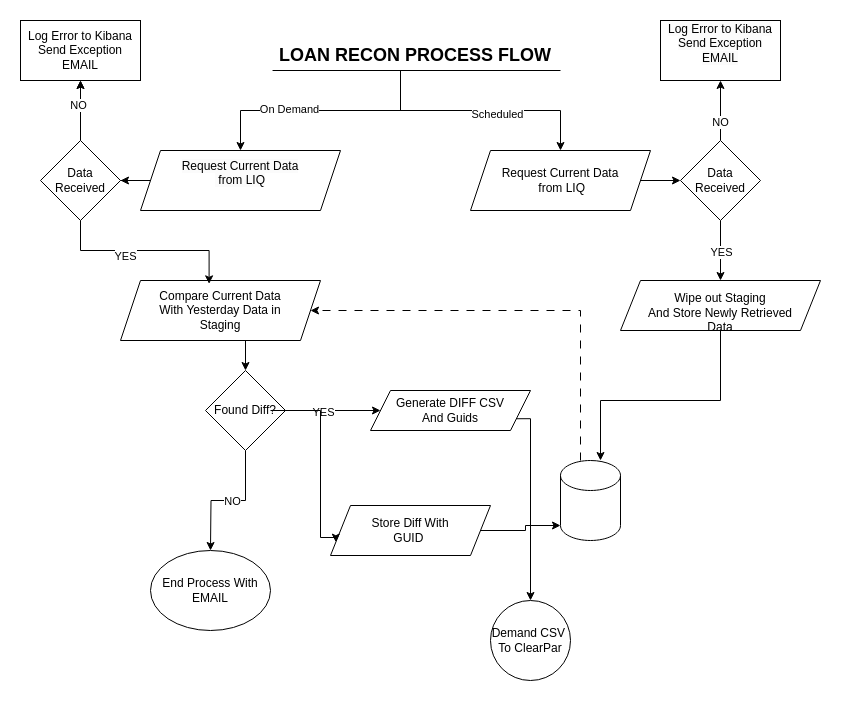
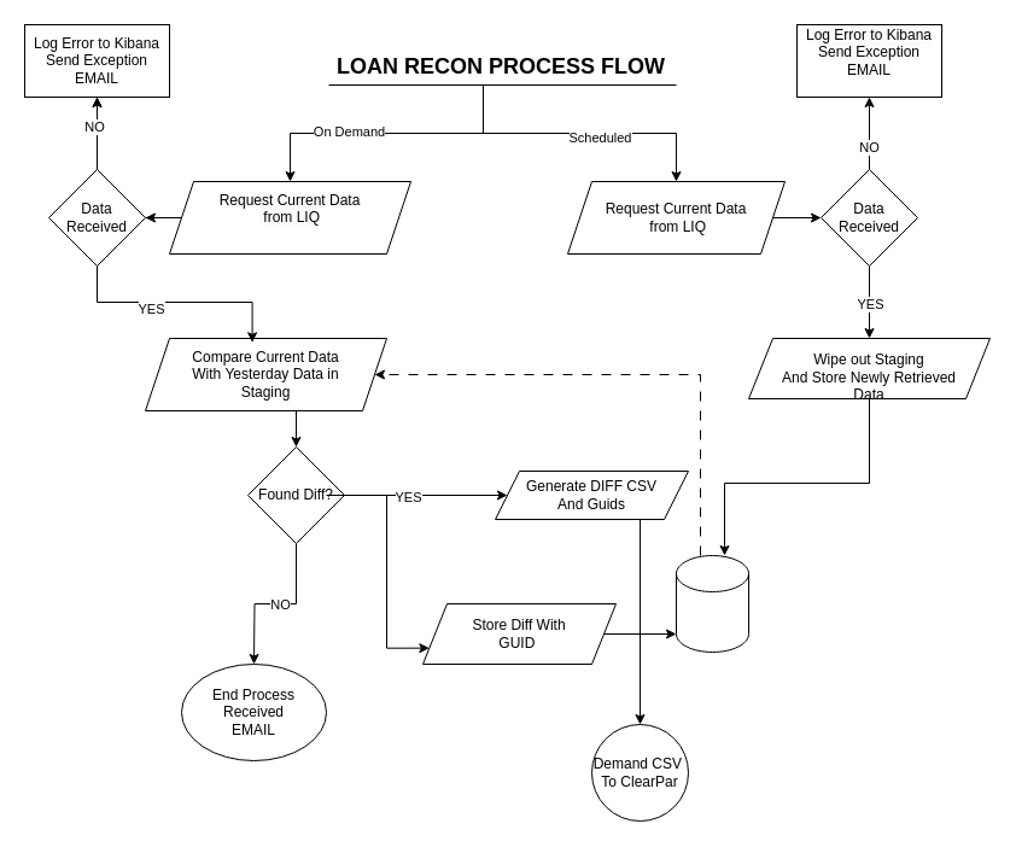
  <mxCell id="0" />
  <mxCell id="1" parent="0" />
  <mxCell id="2" value="&lt;h2&gt;LOAN RECON PROCESS FLOW&lt;/h2&gt;" style="text;strokeColor=none;align=center;fillColor=none;html=1;verticalAlign=middle;whiteSpace=wrap;rounded=0;" vertex="1" parent="1"><mxGeometry x="240" y="40" width="350" height="30" as="geometry" /></mxCell>
  <mxCell id="3" value="" style="endArrow=none;html=1;rounded=0;" edge="1" parent="1"><mxGeometry width="50" height="50" relative="1" as="geometry"><mxPoint x="400" y="110" as="sourcePoint" /><mxPoint x="400" y="70" as="targetPoint" /></mxGeometry></mxCell>
  <mxCell id="4" value="" style="endArrow=none;html=1;rounded=0;exitX=0.063;exitY=1.089;exitDx=0;exitDy=0;exitPerimeter=0;" edge="1" parent="1"><mxGeometry width="50" height="50" relative="1" as="geometry"><mxPoint x="272.05" y="70" as="sourcePoint" /><mxPoint x="560" y="70" as="targetPoint" /></mxGeometry></mxCell>
  <mxCell id="5" value="" style="endArrow=none;html=1;rounded=0;" edge="1" parent="1"><mxGeometry width="50" height="50" relative="1" as="geometry"><mxPoint x="240" y="110" as="sourcePoint" /><mxPoint x="560" y="110" as="targetPoint" /></mxGeometry></mxCell>
  <mxCell id="6" value="On Demand" style="edgeLabel;html=1;align=center;verticalAlign=middle;resizable=0;points=[];" vertex="1" connectable="0" parent="5"><mxGeometry x="-0.698" y="2" relative="1" as="geometry"><mxPoint as="offset" /></mxGeometry></mxCell>
  <mxCell id="7" value="Scheduled" style="edgeLabel;html=1;align=center;verticalAlign=middle;resizable=0;points=[];" vertex="1" connectable="0" parent="5"><mxGeometry x="0.602" y="-3" relative="1" as="geometry"><mxPoint as="offset" /></mxGeometry></mxCell>
  <mxCell id="8" value="" style="endArrow=classic;html=1;rounded=0;" edge="1" parent="1"><mxGeometry width="50" height="50" relative="1" as="geometry"><mxPoint x="560" y="110" as="sourcePoint" /><mxPoint x="560" y="150" as="targetPoint" /></mxGeometry></mxCell>
  <mxCell id="9" value="" style="endArrow=classic;html=1;rounded=0;" edge="1" parent="1" target="11"><mxGeometry width="50" height="50" relative="1" as="geometry"><mxPoint x="240" y="110" as="sourcePoint" /><mxPoint x="240" y="150" as="targetPoint" /></mxGeometry></mxCell>
  <mxCell id="10" style="edgeStyle=orthogonalEdgeStyle;rounded=0;orthogonalLoop=1;jettySize=auto;html=1;exitX=0;exitY=0.5;exitDx=0;exitDy=0;" edge="1" parent="1" source="11" target="17"><mxGeometry relative="1" as="geometry" /></mxCell>
  <mxCell id="11" value="&#10;&lt;span style=&quot;color: rgb(0, 0, 0); font-family: Helvetica; font-size: 12px; font-style: normal; font-variant-ligatures: normal; font-variant-caps: normal; font-weight: 400; letter-spacing: normal; orphans: 2; text-align: center; text-indent: 0px; text-transform: none; widows: 2; word-spacing: 0px; -webkit-text-stroke-width: 0px; white-space: normal; background-color: rgb(251, 251, 251); text-decoration-thickness: initial; text-decoration-style: initial; text-decoration-color: initial; display: inline !important; float: none;&quot;&gt;Request Current Data&lt;/span&gt;&lt;br style=&quot;forced-color-adjust: none; color: rgb(0, 0, 0); font-family: Helvetica; font-size: 12px; font-style: normal; font-variant-ligatures: normal; font-variant-caps: normal; font-weight: 400; letter-spacing: normal; orphans: 2; text-align: center; text-indent: 0px; text-transform: none; widows: 2; word-spacing: 0px; -webkit-text-stroke-width: 0px; white-space: normal; background-color: rgb(251, 251, 251); text-decoration-thickness: initial; text-decoration-style: initial; text-decoration-color: initial;&quot;&gt;&lt;span style=&quot;color: rgb(0, 0, 0); font-family: Helvetica; font-size: 12px; font-style: normal; font-variant-ligatures: normal; font-variant-caps: normal; font-weight: 400; letter-spacing: normal; orphans: 2; text-align: center; text-indent: 0px; text-transform: none; widows: 2; word-spacing: 0px; -webkit-text-stroke-width: 0px; white-space: normal; background-color: rgb(251, 251, 251); text-decoration-thickness: initial; text-decoration-style: initial; text-decoration-color: initial; display: inline !important; float: none;&quot;&gt;&amp;nbsp;from LIQ&lt;/span&gt;&#10;&#10;" style="shape=parallelogram;perimeter=parallelogramPerimeter;whiteSpace=wrap;html=1;fixedSize=1;" vertex="1" parent="1"><mxGeometry x="140" y="150" width="200" height="60" as="geometry" /></mxCell>
  <mxCell id="12" style="edgeStyle=orthogonalEdgeStyle;rounded=0;orthogonalLoop=1;jettySize=auto;html=1;exitX=1;exitY=0.5;exitDx=0;exitDy=0;" edge="1" parent="1" source="13" target="26"><mxGeometry relative="1" as="geometry" /></mxCell>
  <mxCell id="13" value="Request Current Data&lt;br&gt;&amp;nbsp;from LIQ" style="shape=parallelogram;perimeter=parallelogramPerimeter;whiteSpace=wrap;html=1;fixedSize=1;" vertex="1" parent="1"><mxGeometry x="470" y="150" width="180" height="60" as="geometry" /></mxCell>
  <mxCell id="14" value="" style="edgeStyle=orthogonalEdgeStyle;rounded=0;orthogonalLoop=1;jettySize=auto;html=1;" edge="1" parent="1" source="17" target="19"><mxGeometry relative="1" as="geometry" /></mxCell>
  <mxCell id="15" style="edgeStyle=orthogonalEdgeStyle;rounded=0;orthogonalLoop=1;jettySize=auto;html=1;exitX=0.5;exitY=0;exitDx=0;exitDy=0;entryX=0.5;entryY=1;entryDx=0;entryDy=0;" edge="1" parent="1" source="17" target="19"><mxGeometry relative="1" as="geometry" /></mxCell>
  <mxCell id="16" value="NO" style="edgeLabel;html=1;align=center;verticalAlign=middle;resizable=0;points=[];" vertex="1" connectable="0" parent="15"><mxGeometry x="0.211" y="3" relative="1" as="geometry"><mxPoint as="offset" /></mxGeometry></mxCell>
  <mxCell id="17" value="Data&lt;br&gt;Received" style="rhombus;whiteSpace=wrap;html=1;" vertex="1" parent="1"><mxGeometry x="40" y="140" width="80" height="80" as="geometry" /></mxCell>
  <mxCell id="18" value="&#10;&lt;span style=&quot;color: rgb(0, 0, 0); font-family: Helvetica; font-size: 12px; font-style: normal; font-variant-ligatures: normal; font-variant-caps: normal; font-weight: 400; letter-spacing: normal; orphans: 2; text-align: center; text-indent: 0px; text-transform: none; widows: 2; word-spacing: 0px; -webkit-text-stroke-width: 0px; white-space: normal; background-color: rgb(251, 251, 251); text-decoration-thickness: initial; text-decoration-style: initial; text-decoration-color: initial; display: inline !important; float: none;&quot;&gt;Log Error to Kibana&lt;/span&gt;&lt;br style=&quot;forced-color-adjust: none; color: rgb(0, 0, 0); font-family: Helvetica; font-size: 12px; font-style: normal; font-variant-ligatures: normal; font-variant-caps: normal; font-weight: 400; letter-spacing: normal; orphans: 2; text-align: center; text-indent: 0px; text-transform: none; widows: 2; word-spacing: 0px; -webkit-text-stroke-width: 0px; white-space: normal; background-color: rgb(251, 251, 251); text-decoration-thickness: initial; text-decoration-style: initial; text-decoration-color: initial;&quot;&gt;&lt;span style=&quot;color: rgb(0, 0, 0); font-family: Helvetica; font-size: 12px; font-style: normal; font-variant-ligatures: normal; font-variant-caps: normal; font-weight: 400; letter-spacing: normal; orphans: 2; text-align: center; text-indent: 0px; text-transform: none; widows: 2; word-spacing: 0px; -webkit-text-stroke-width: 0px; white-space: normal; background-color: rgb(251, 251, 251); text-decoration-thickness: initial; text-decoration-style: initial; text-decoration-color: initial; display: inline !important; float: none;&quot;&gt;Send Exception EMAIL&lt;/span&gt;&#10;&#10;" style="rounded=0;whiteSpace=wrap;html=1;" vertex="1" parent="1"><mxGeometry x="660" y="20" width="120" height="60" as="geometry" /></mxCell>
  <mxCell id="19" value="Log Error to Kibana&lt;br&gt;Send Exception EMAIL" style="rounded=0;whiteSpace=wrap;html=1;" vertex="1" parent="1"><mxGeometry x="20" y="20" width="120" height="60" as="geometry" /></mxCell>
  <mxCell id="20" style="edgeStyle=orthogonalEdgeStyle;rounded=0;orthogonalLoop=1;jettySize=auto;html=1;exitX=0.5;exitY=1;exitDx=0;exitDy=0;entryX=0.5;entryY=0;entryDx=0;entryDy=0;" edge="1" parent="1" source="21" target="37"><mxGeometry relative="1" as="geometry" /></mxCell>
  <mxCell id="21" value="Compare Current Data&lt;br&gt;With Yesterday Data in&lt;br&gt;Staging" style="shape=parallelogram;perimeter=parallelogramPerimeter;whiteSpace=wrap;html=1;fixedSize=1;" vertex="1" parent="1"><mxGeometry x="120" y="280" width="200" height="60" as="geometry" /></mxCell>
  <mxCell id="22" style="edgeStyle=orthogonalEdgeStyle;rounded=0;orthogonalLoop=1;jettySize=auto;html=1;exitX=0.5;exitY=0;exitDx=0;exitDy=0;entryX=0.5;entryY=1;entryDx=0;entryDy=0;" edge="1" parent="1" source="26" target="18"><mxGeometry relative="1" as="geometry" /></mxCell>
  <mxCell id="23" value="NO" style="edgeLabel;html=1;align=center;verticalAlign=middle;resizable=0;points=[];" vertex="1" connectable="0" parent="22"><mxGeometry x="-0.356" y="1" relative="1" as="geometry"><mxPoint as="offset" /></mxGeometry></mxCell>
  <mxCell id="24" style="edgeStyle=orthogonalEdgeStyle;rounded=0;orthogonalLoop=1;jettySize=auto;html=1;exitX=0.5;exitY=1;exitDx=0;exitDy=0;entryX=0.5;entryY=0;entryDx=0;entryDy=0;" edge="1" parent="1" source="26" target="28"><mxGeometry relative="1" as="geometry" /></mxCell>
  <mxCell id="25" value="YES" style="edgeLabel;html=1;align=center;verticalAlign=middle;resizable=0;points=[];" vertex="1" connectable="0" parent="24"><mxGeometry x="0.022" relative="1" as="geometry"><mxPoint as="offset" /></mxGeometry></mxCell>
  <mxCell id="26" value="Data&lt;br&gt;Received" style="rhombus;whiteSpace=wrap;html=1;" vertex="1" parent="1"><mxGeometry x="680" y="140" width="80" height="80" as="geometry" /></mxCell>
  <mxCell id="27" style="edgeStyle=orthogonalEdgeStyle;rounded=0;orthogonalLoop=1;jettySize=auto;html=1;" edge="1" parent="1" source="28" target="29"><mxGeometry relative="1" as="geometry"><Array as="points"><mxPoint x="720" y="400" /><mxPoint x="600" y="400" /></Array></mxGeometry></mxCell>
  <mxCell id="28" value="&lt;br&gt;Wipe out Staging&lt;br&gt;And Store Newly Retrieved&lt;br&gt;Data" style="shape=parallelogram;perimeter=parallelogramPerimeter;whiteSpace=wrap;html=1;fixedSize=1;" vertex="1" parent="1"><mxGeometry x="620" y="280" width="200" height="50" as="geometry" /></mxCell>
  <mxCell id="29" value="" style="shape=cylinder3;whiteSpace=wrap;html=1;boundedLbl=1;backgroundOutline=1;size=15;" vertex="1" parent="1"><mxGeometry x="560" y="460" width="60" height="80" as="geometry" /></mxCell>
  <mxCell id="30" style="edgeStyle=orthogonalEdgeStyle;rounded=0;orthogonalLoop=1;jettySize=auto;html=1;exitX=1;exitY=0.75;exitDx=0;exitDy=0;" edge="1" parent="1" source="31"><mxGeometry relative="1" as="geometry"><mxPoint x="530" y="600" as="targetPoint" /><Array as="points"><mxPoint x="530" y="418" /></Array></mxGeometry></mxCell>
- <mxCell id="31" value="Generate DIFF CSV&lt;br&gt;And Guids" style="shape=parallelogram;perimeter=parallelogramPerimeter;whiteSpace=wrap;html=1;fixedSize=1;" vertex="1" parent="1"><mxGeometry x="370" y="390" width="160" height="40" as="geometry" /></mxCell>
- <mxCell id="32" value="Store Diff With&lt;br&gt;&amp;nbsp;GUID &amp;nbsp;" style="shape=parallelogram;perimeter=parallelogramPerimeter;whiteSpace=wrap;html=1;fixedSize=1;" vertex="1" parent="1"><mxGeometry x="330" y="505" width="160" height="50" as="geometry" /></mxCell>
+ <mxCell id="31" value="Generate DIFF CSV&lt;br&gt;And Guids" style="shape=parallelogram;perimeter=parallelogramPerimeter;whiteSpace=wrap;html=1;fixedSize=1;" vertex="1" parent="1"><mxGeometry x="410" y="390" width="160" height="40" as="geometry" /></mxCell>
+ <mxCell id="32" value="Store Diff With&lt;br&gt;&amp;nbsp;GUID &amp;nbsp;" style="shape=parallelogram;perimeter=parallelogramPerimeter;whiteSpace=wrap;html=1;fixedSize=1;" vertex="1" parent="1"><mxGeometry x="350" y="500" width="160" height="50" as="geometry" /></mxCell>
  <mxCell id="33" style="edgeStyle=orthogonalEdgeStyle;rounded=0;orthogonalLoop=1;jettySize=auto;html=1;entryX=0.5;entryY=0;entryDx=0;entryDy=0;" edge="1" parent="1" source="37"><mxGeometry relative="1" as="geometry"><mxPoint x="210" y="550" as="targetPoint" /></mxGeometry></mxCell>
  <mxCell id="34" value="NO" style="edgeLabel;html=1;align=center;verticalAlign=middle;resizable=0;points=[];" vertex="1" connectable="0" parent="33"><mxGeometry x="-0.053" relative="1" as="geometry"><mxPoint as="offset" /></mxGeometry></mxCell>
  <mxCell id="35" style="edgeStyle=orthogonalEdgeStyle;rounded=0;orthogonalLoop=1;jettySize=auto;html=1;entryX=0;entryY=0.5;entryDx=0;entryDy=0;" edge="1" parent="1" source="37" target="31"><mxGeometry relative="1" as="geometry"><Array as="points"><mxPoint x="280" y="410" /><mxPoint x="280" y="410" /></Array></mxGeometry></mxCell>
  <mxCell id="36" value="YES" style="edgeLabel;html=1;align=center;verticalAlign=middle;resizable=0;points=[];" vertex="1" connectable="0" parent="35"><mxGeometry x="-0.231" y="-1" relative="1" as="geometry"><mxPoint as="offset" /></mxGeometry></mxCell>
  <mxCell id="37" value="Found Diff?" style="rhombus;whiteSpace=wrap;html=1;" vertex="1" parent="1"><mxGeometry x="205" y="370" width="80" height="80" as="geometry" /></mxCell>
  <mxCell id="38" style="edgeStyle=orthogonalEdgeStyle;rounded=0;orthogonalLoop=1;jettySize=auto;html=1;exitX=0.5;exitY=1;exitDx=0;exitDy=0;entryX=0.443;entryY=0.056;entryDx=0;entryDy=0;entryPerimeter=0;" edge="1" parent="1" source="17" target="21"><mxGeometry relative="1" as="geometry" /></mxCell>
  <mxCell id="39" value="YES" style="edgeLabel;html=1;align=center;verticalAlign=middle;resizable=0;points=[];" vertex="1" connectable="0" parent="38"><mxGeometry x="-0.226" y="-5" relative="1" as="geometry"><mxPoint as="offset" /></mxGeometry></mxCell>
  <mxCell id="40" style="edgeStyle=orthogonalEdgeStyle;rounded=0;orthogonalLoop=1;jettySize=auto;html=1;entryX=0;entryY=0.75;entryDx=0;entryDy=0;" edge="1" parent="1" target="32"><mxGeometry relative="1" as="geometry"><mxPoint x="270" y="410" as="sourcePoint" /><mxPoint x="350" y="430" as="targetPoint" /><Array as="points"><mxPoint x="320" y="410" /><mxPoint x="320" y="537" /></Array></mxGeometry></mxCell>
  <mxCell id="41" value="" style="endArrow=classic;html=1;rounded=0;entryX=1;entryY=0.5;entryDx=0;entryDy=0;dashed=1;dashPattern=8 8;" edge="1" parent="1" target="21"><mxGeometry width="50" height="50" relative="1" as="geometry"><mxPoint x="580" y="460" as="sourcePoint" /><mxPoint x="630" y="410" as="targetPoint" /><Array as="points"><mxPoint x="580" y="310" /></Array></mxGeometry></mxCell>
  <mxCell id="42" style="edgeStyle=orthogonalEdgeStyle;rounded=0;orthogonalLoop=1;jettySize=auto;html=1;entryX=0;entryY=1;entryDx=0;entryDy=-15;entryPerimeter=0;" edge="1" parent="1" source="32" target="29"><mxGeometry relative="1" as="geometry" /></mxCell>
- <mxCell id="43" value="End Process With&lt;br&gt;EMAIL" style="ellipse;whiteSpace=wrap;html=1;" vertex="1" parent="1"><mxGeometry x="150" y="550" width="120" height="80" as="geometry" /></mxCell>
+ <mxCell id="43" value="End Process Received&lt;br&gt;EMAIL" style="ellipse;whiteSpace=wrap;html=1;" vertex="1" parent="1"><mxGeometry x="150" y="550" width="120" height="80" as="geometry" /></mxCell>
  <mxCell id="44" value="Demand CSV&amp;nbsp;&lt;br&gt;To ClearPar" style="ellipse;whiteSpace=wrap;html=1;aspect=fixed;" vertex="1" parent="1"><mxGeometry x="490" y="600" width="80" height="80" as="geometry" /></mxCell>
